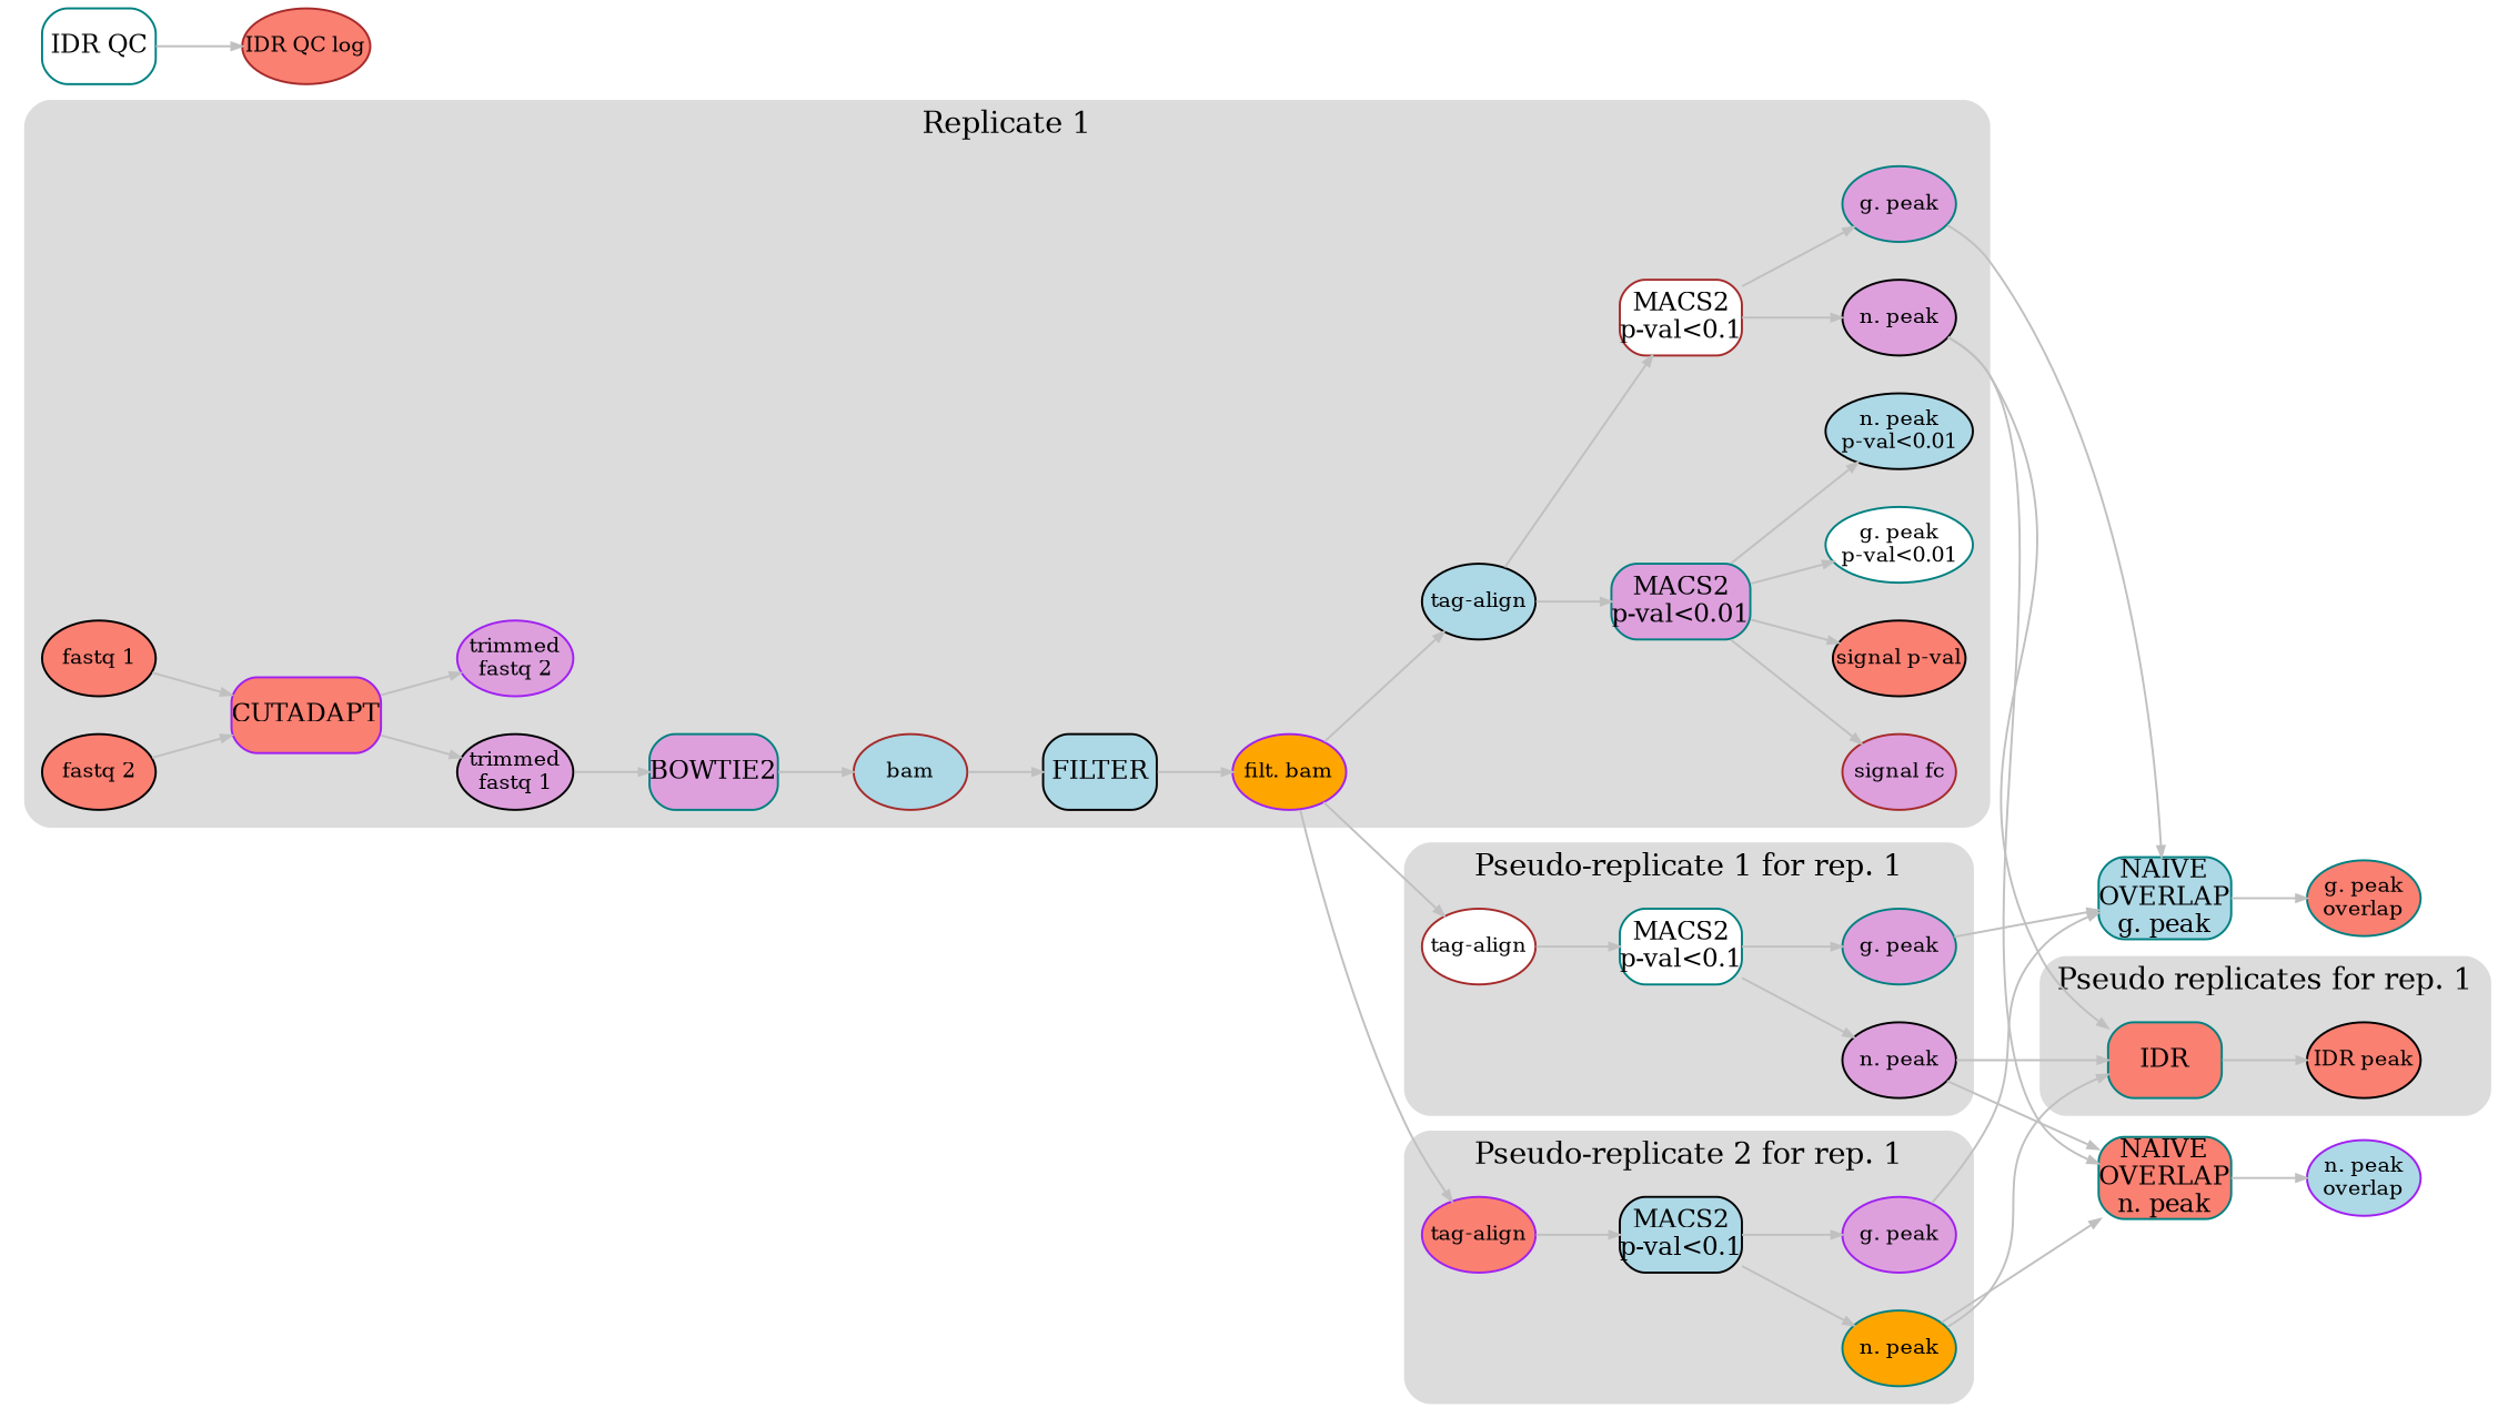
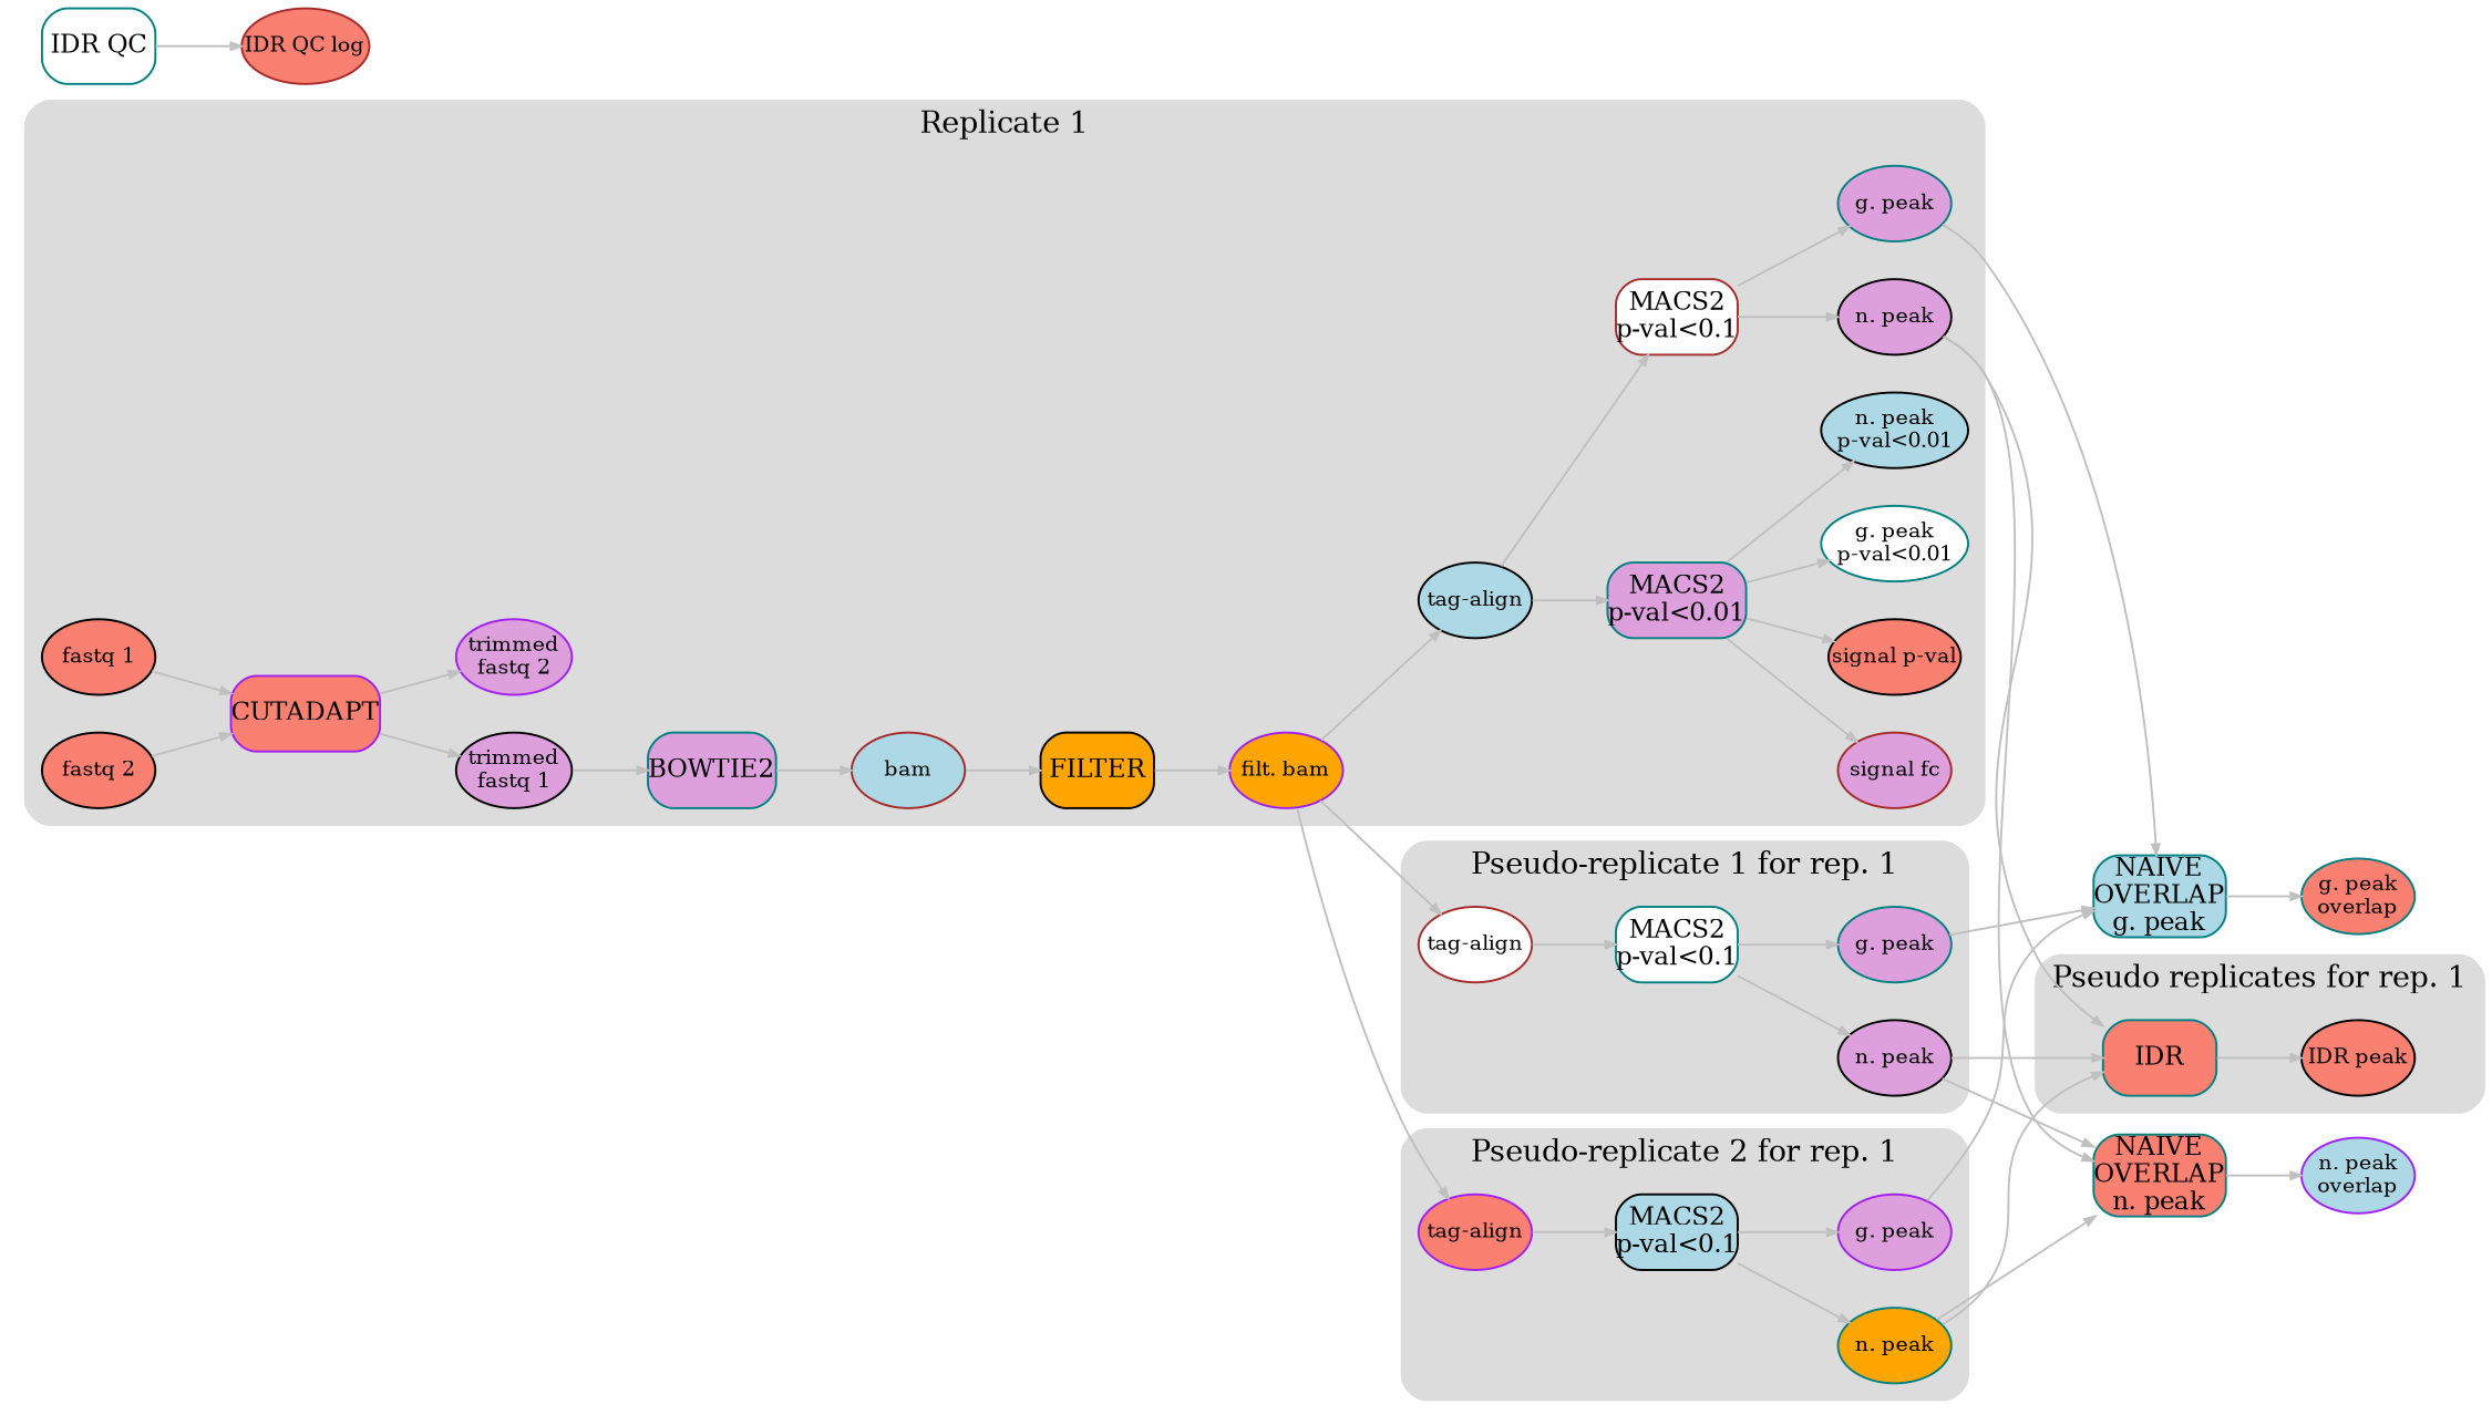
  digraph {
    rankdir=LR
    node [color=teal fillcolor=salmon fontsize=10 margin=0 shape=ellipse style="filled,rounded"]
    edge [arrowsize=0.5 color=gray fontsize=10]
    n1 [color=brown fillcolor=lightblue label=bam]
-   n2 [color=black fillcolor=lightblue fontsize=12 label=FILTER shape=box]
+   n2 [color=black fillcolor=orange fontsize=12 label=FILTER shape=box]
    n3 [color=black label="fastq 1"]
    n4 [color=purple fontsize=12 label="CUTADAPT\n" shape=box]
    n5 [color=black label="fastq 2"]
    n6 [color=purple fillcolor=orange label="filt. bam"]
    n7 [color=black fillcolor=lightblue label="tag-align"]
    n8 [fillcolor=plum label="g. peak"]
    n9 [fillcolor=white label="g. peak\np-val<0.01"]
    n10 [color=black fillcolor=plum label="n. peak"]
    n11 [color=black fillcolor=lightblue label="n. peak\np-val<0.01"]
    n12 [color=brown fillcolor=plum label="signal fc"]
    n13 [color=black label="signal p-val"]
    n14 [fillcolor=plum fontsize=12 label="MACS2\np-val<0.01" shape=box]
    n15 [color=brown fillcolor=white fontsize=12 label="MACS2\np-val<0.1" shape=box]
    n16 [color=black fillcolor=plum label="trimmed\nfastq 1"]
    n17 [fillcolor=plum fontsize=12 label=BOWTIE2 shape=box]
    n18 [color=purple fillcolor=plum label="trimmed\nfastq 2"]
    n19 [color=black label="IDR peak"]
    n20 [fontsize=12 label=IDR shape=box]
    n21 [fillcolor=plum label="g. peak"]
    n22 [color=black fillcolor=plum label="n. peak"]
    n23 [color=brown fillcolor=white label="tag-align"]
    n24 [fillcolor=white fontsize=12 label="MACS2\np-val<0.1" shape=box]
    n25 [color=purple fillcolor=plum label="g. peak"]
    n26 [fillcolor=orange label="n. peak"]
    n27 [color=purple label="tag-align"]
    n28 [color=black fillcolor=lightblue fontsize=12 label="MACS2\np-val<0.1" shape=box]
    n29 [fillcolor=lightblue fontsize=12 label="NAIVE\nOVERLAP\ng. peak" shape=box]
    n30 [fontsize=12 label="NAIVE\nOVERLAP\nn. peak" shape=box]
    n31 [color=brown label="IDR QC log"]
    n32 [fillcolor=white fontsize=12 label="IDR QC" shape=box]
    n33 [label="g. peak\noverlap"]
    n34 [color=purple fillcolor=lightblue label="n. peak\noverlap"]
    subgraph cluster_1 {
      color=gainsboro
      label="Replicate 1"
      style="filled,rounded"
      n1
      n2
      n3
      n4
      n5
      n6
      n7
      n8
      n9
      n10
      n11
      n12
      n13
      n14
      n15
      n16
      n17
      n18
    }
    subgraph cluster_2 {
      color=gainsboro
      label="Pseudo replicates for rep. 1"
      style="filled,rounded"
      n19
      n20
    }
    subgraph cluster_3 {
      color=gainsboro
      label="Pseudo-replicate 1 for rep. 1"
      style="filled,rounded"
      n21
      n22
      n23
      n24
    }
    subgraph cluster_4 {
      color=gainsboro
      label="Pseudo-replicate 2 for rep. 1"
      style="filled,rounded"
      n25
      n26
      n27
      n28
    }
    n1 -> n2
    n2 -> n6
    n3 -> n4
    n4 -> n16
    n4 -> n18
    n5 -> n4
    n6 -> n7
    n6 -> n23
    n6 -> n27
    n7 -> n14
    n7 -> n15
    n8 -> n29
    n10 -> n20
    n10 -> n30
    n14 -> n9
    n14 -> n11
    n14 -> n12
    n14 -> n13
    n15 -> n8
    n15 -> n10
    n16 -> n17
    n17 -> n1
    n20 -> n19
    n21 -> n29
    n22 -> n20
    n22 -> n30
    n23 -> n24
    n24 -> n21
    n24 -> n22
    n25 -> n29
    n26 -> n20
    n26 -> n30
    n27 -> n28
    n28 -> n25
    n28 -> n26
    n29 -> n33
    n30 -> n34
    n32 -> n31
  }
